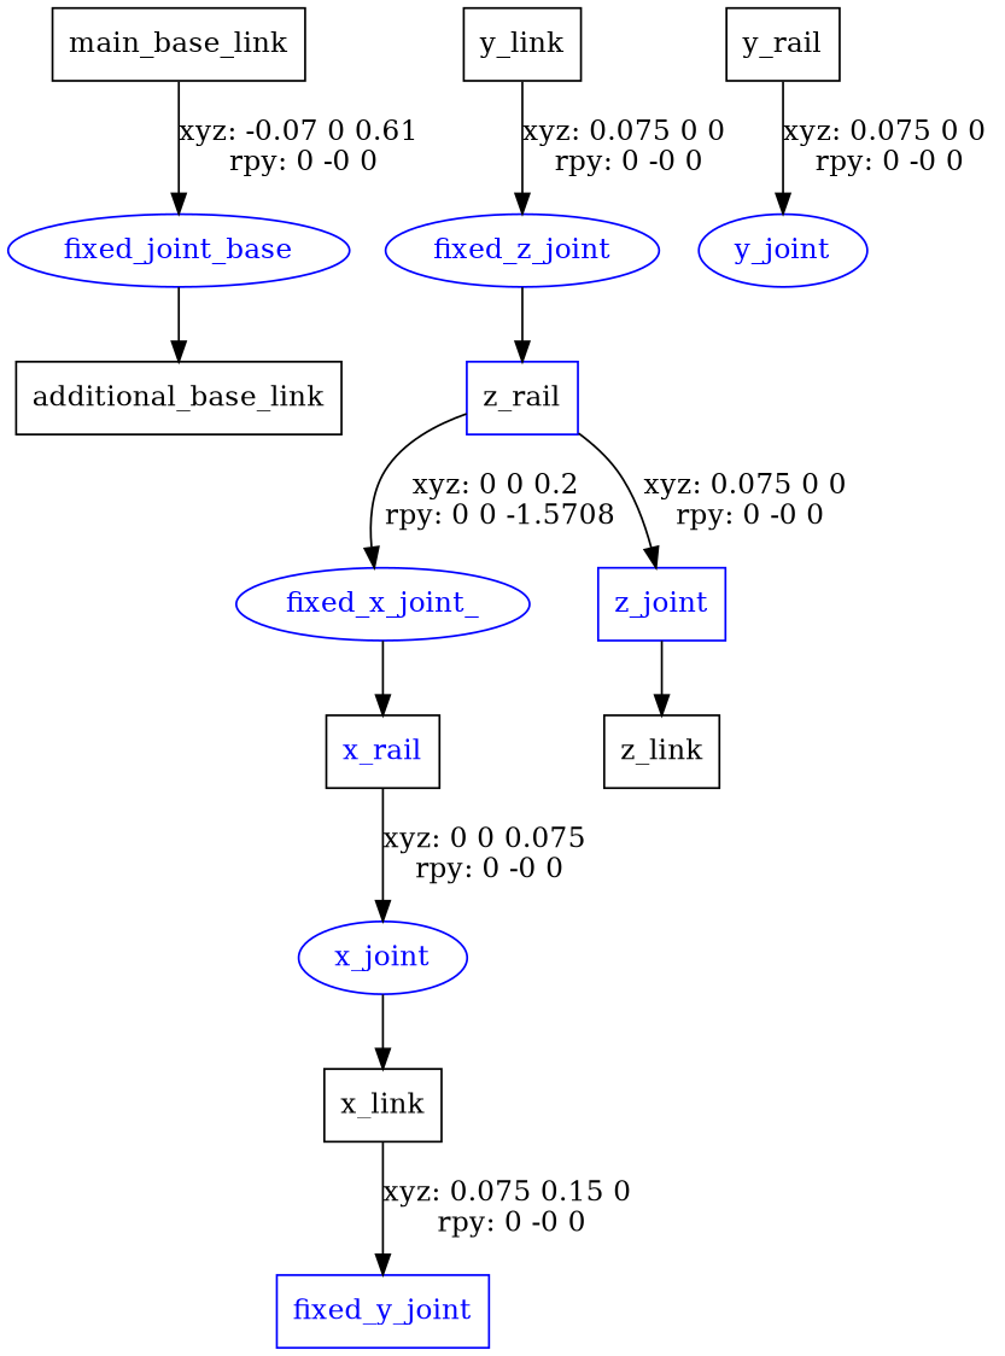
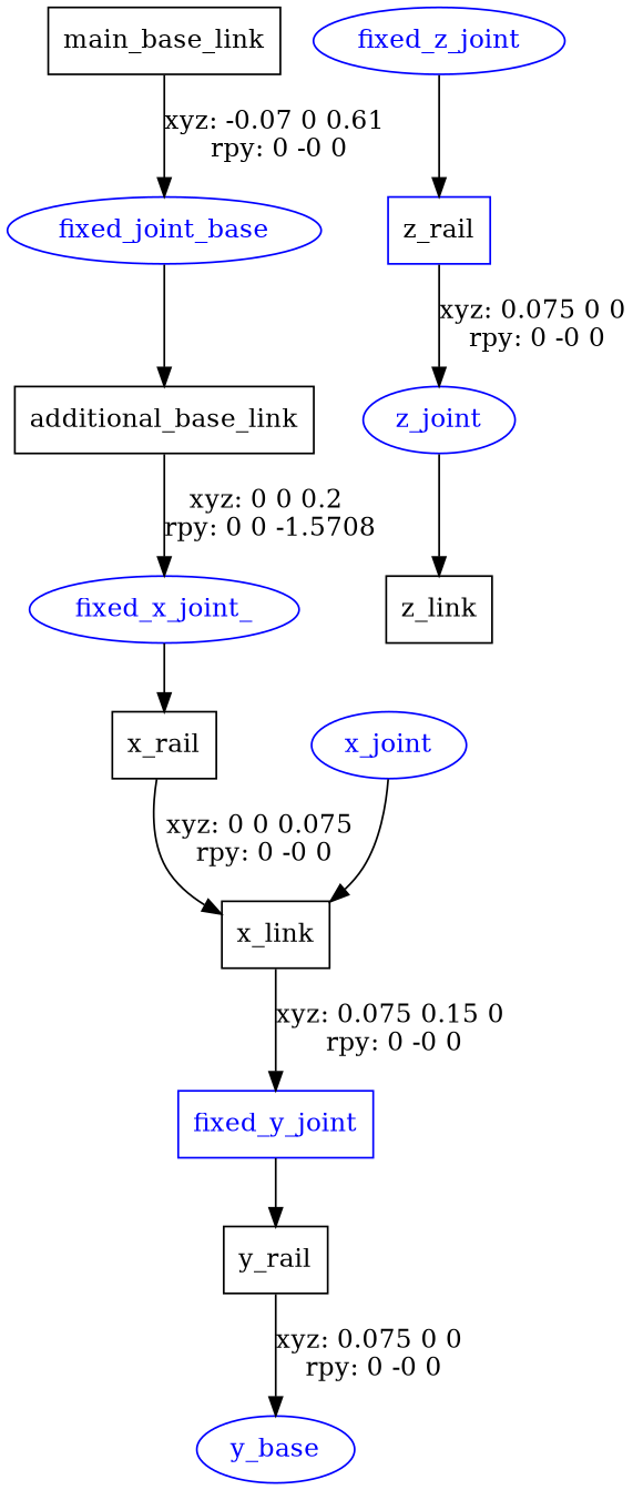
  digraph {
    node [shape=box color=blue]
    n1 [label=main_base_link color=""]
    fixed_joint_base [fontcolor=blue shape=ellipse]
    n3 [label=additional_base_link color=""]
    fixed_x_joint_ [fontcolor=blue shape=ellipse]
-   n5 [label=x_rail fontcolor=blue color=""]
+   n5 [label=x_rail color=""]
    x_joint [fontcolor=blue shape=ellipse]
    n7 [label=x_link color=""]
    fixed_y_joint [fontcolor=blue]
    n9 [label=y_rail color=""]
-   y_joint [fontcolor=blue shape=ellipse]
-   n11 [label=y_link color=""]
+   y_joint [fontcolor=blue shape=ellipse label=y_base]
    fixed_z_joint [fontcolor=blue shape=ellipse]
    n13 [label=z_rail]
-   z_joint [fontcolor=blue]
+   z_joint [fontcolor=blue shape=ellipse]
    n15 [label=z_link color=""]
    n1 -> fixed_joint_base [label="xyz: -0.07 0 0.61 \nrpy: 0 -0 0"]
    fixed_joint_base -> n3
-   n13 -> fixed_x_joint_ [label="xyz: 0 0 0.2 \nrpy: 0 0 -1.5708"]
+   n3 -> fixed_x_joint_ [label="xyz: 0 0 0.2 \nrpy: 0 0 -1.5708"]
    fixed_x_joint_ -> n5
-   n5 -> x_joint [label="xyz: 0 0 0.075 \nrpy: 0 -0 0"]
+   n5 -> n7 [label="xyz: 0 0 0.075 \nrpy: 0 -0 0"]
    x_joint -> n7
    n7 -> fixed_y_joint [label="xyz: 0.075 0.15 0 \nrpy: 0 -0 0"]
+   fixed_y_joint -> n9
    n9 -> y_joint [label="xyz: 0.075 0 0 \nrpy: 0 -0 0"]
-   n11 -> fixed_z_joint [label="xyz: 0.075 0 0 \nrpy: 0 -0 0"]
    fixed_z_joint -> n13
    n13 -> z_joint [label="xyz: 0.075 0 0 \nrpy: 0 -0 0"]
    z_joint -> n15
  }
